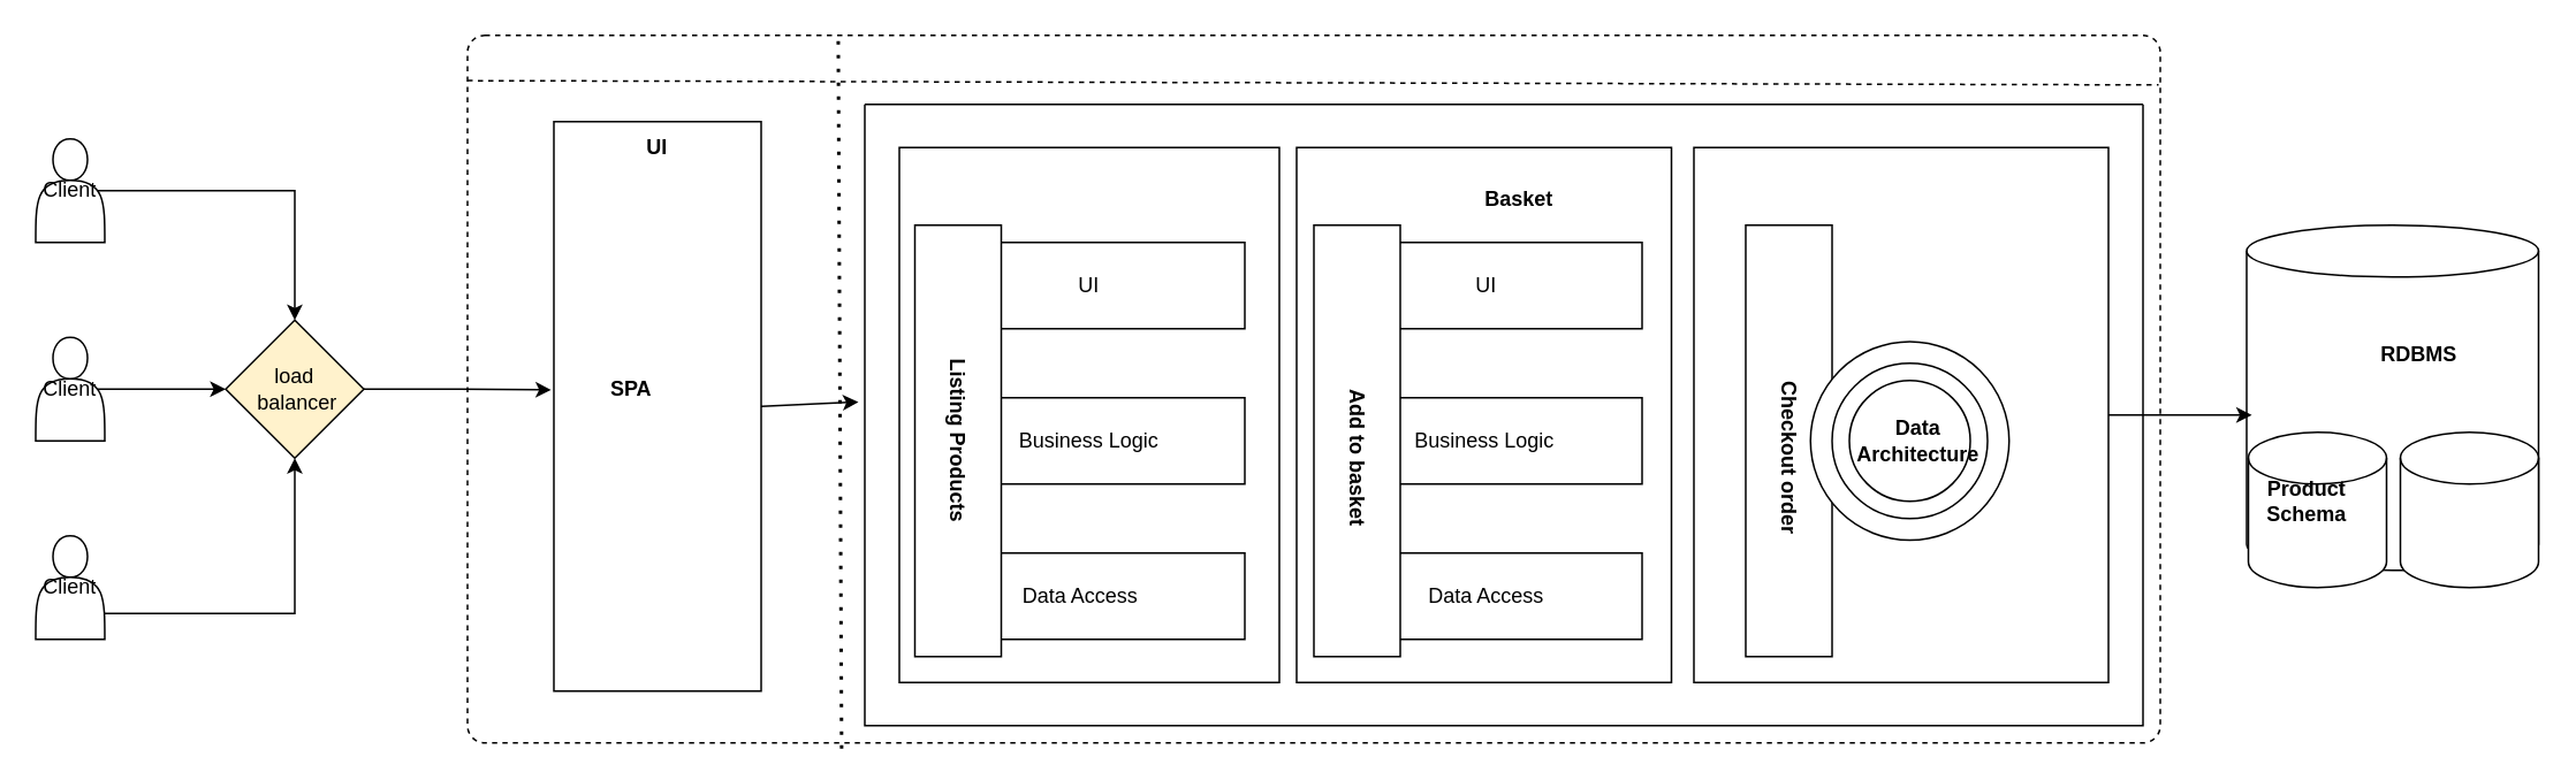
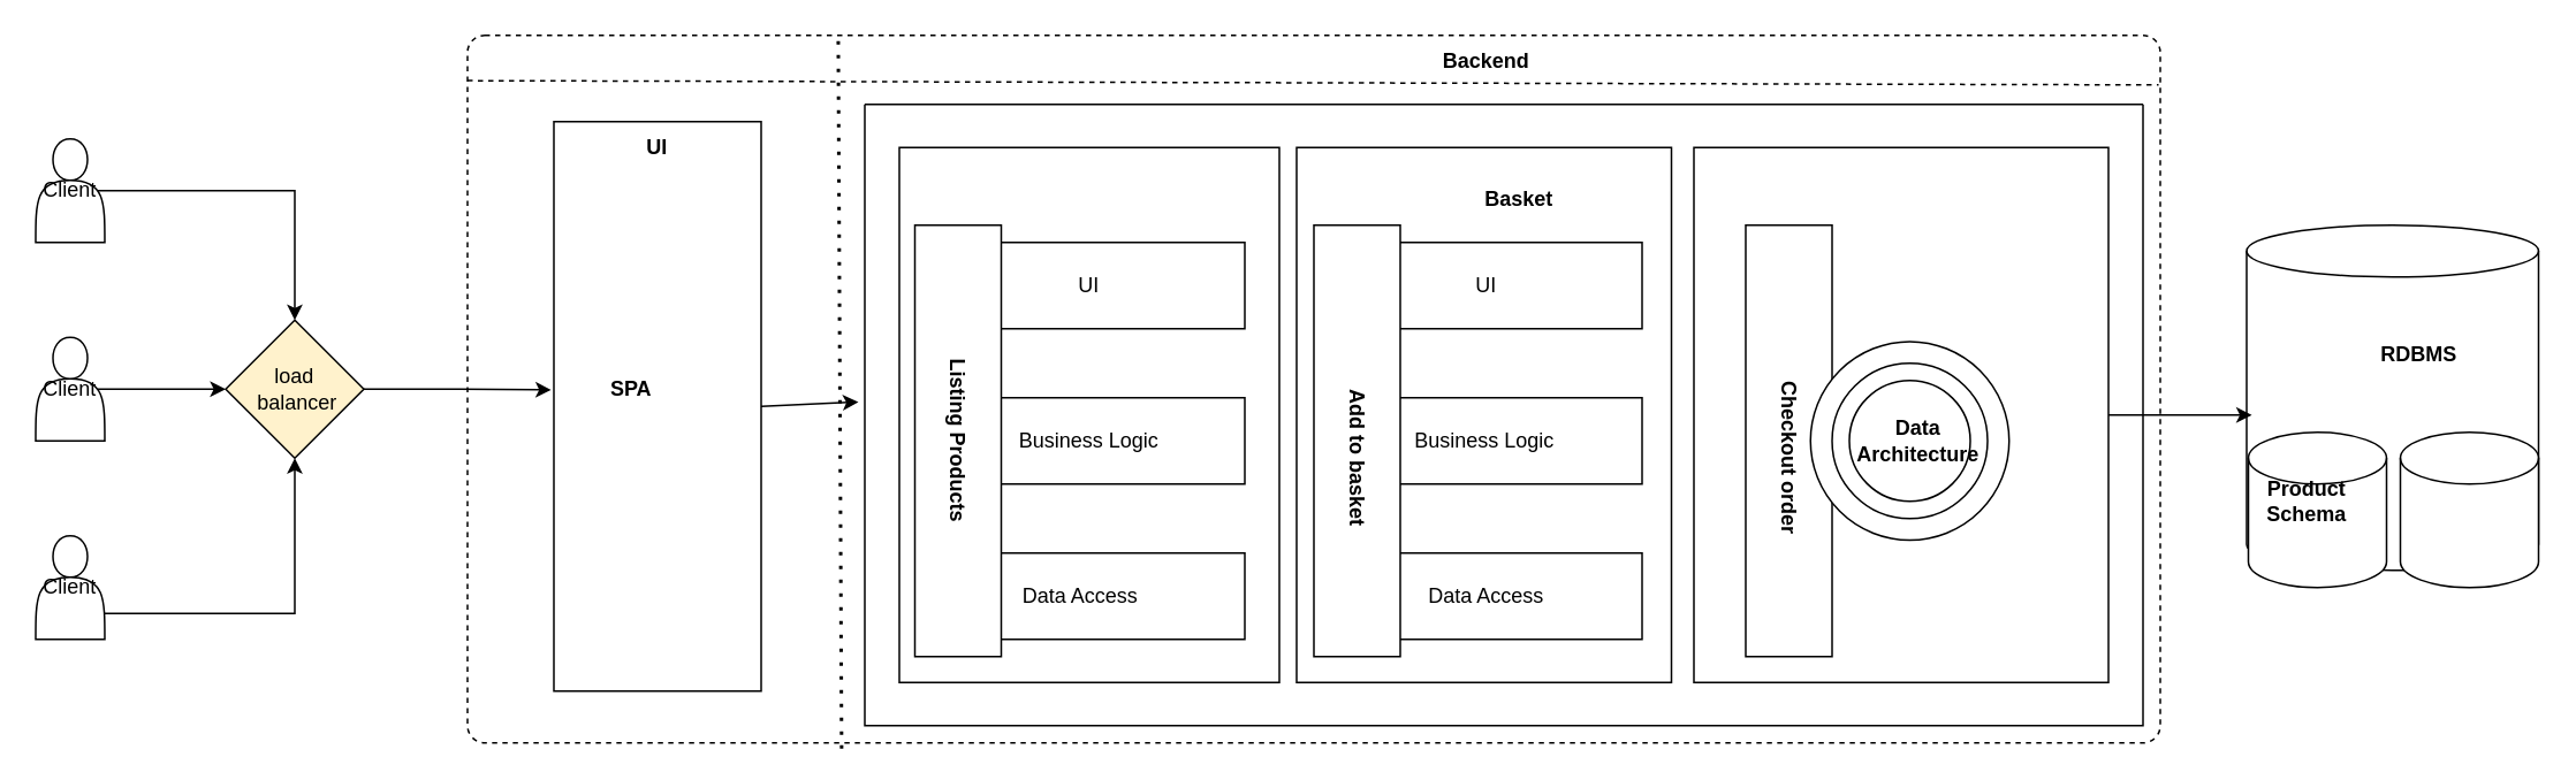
  <mxCell id="0" />
  <mxCell id="1" parent="0" />
  <mxCell id="2" value="" style="html=1;align=center;verticalAlign=top;rounded=1;absoluteArcSize=1;arcSize=20;dashed=1;whiteSpace=wrap;" vertex="1" parent="1"><mxGeometry x="270" y="20" width="980" height="410" as="geometry" /></mxCell>
  <mxCell id="3" value="" style="endArrow=none;dashed=1;html=1;rounded=0;exitX=0;exitY=0.064;exitDx=0;exitDy=0;exitPerimeter=0;entryX=0.999;entryY=0.07;entryDx=0;entryDy=0;entryPerimeter=0;" edge="1" parent="1" source="2" target="2"><mxGeometry width="50" height="50" relative="1" as="geometry"><mxPoint x="630" y="270" as="sourcePoint" /><mxPoint x="680" y="220" as="targetPoint" /></mxGeometry></mxCell>
  <mxCell id="4" value="" style="endArrow=none;dashed=1;html=1;dashPattern=1 3;strokeWidth=2;rounded=0;entryX=0.219;entryY=-0.004;entryDx=0;entryDy=0;entryPerimeter=0;exitX=0.221;exitY=1.008;exitDx=0;exitDy=0;exitPerimeter=0;" edge="1" parent="1" source="2" target="2"><mxGeometry width="50" height="50" relative="1" as="geometry"><mxPoint x="630" y="270" as="sourcePoint" /><mxPoint x="680" y="220" as="targetPoint" /></mxGeometry></mxCell>
+ <mxCell id="5" value="&lt;b&gt;Backend&lt;/b&gt;" style="text;html=1;align=center;verticalAlign=middle;whiteSpace=wrap;rounded=0;" vertex="1" parent="1"><mxGeometry x="830" y="20" width="60" height="30" as="geometry" /></mxCell>
  <mxCell id="6" value="" style="swimlane;startSize=0;" vertex="1" parent="1"><mxGeometry x="500" y="60" width="740" height="360" as="geometry" /></mxCell>
  <mxCell id="7" value="" style="rounded=0;whiteSpace=wrap;html=1;direction=south;" vertex="1" parent="6"><mxGeometry x="20" y="25" width="220" height="310" as="geometry" /></mxCell>
  <mxCell id="8" value="" style="rounded=0;whiteSpace=wrap;html=1;" vertex="1" parent="6"><mxGeometry x="40" y="80" width="180" height="50" as="geometry" /></mxCell>
  <mxCell id="9" value="" style="rounded=0;whiteSpace=wrap;html=1;" vertex="1" parent="6"><mxGeometry x="40" y="170" width="180" height="50" as="geometry" /></mxCell>
  <mxCell id="10" value="" style="rounded=0;whiteSpace=wrap;html=1;" vertex="1" parent="6"><mxGeometry x="40" y="260" width="180" height="50" as="geometry" /></mxCell>
  <mxCell id="11" value="UI" style="text;html=1;align=center;verticalAlign=middle;whiteSpace=wrap;rounded=0;" vertex="1" parent="6"><mxGeometry x="100" y="90" width="60" height="30" as="geometry" /></mxCell>
  <mxCell id="12" value="Business Logic" style="text;html=1;align=center;verticalAlign=middle;whiteSpace=wrap;rounded=0;" vertex="1" parent="6"><mxGeometry x="60" y="180" width="140" height="30" as="geometry" /></mxCell>
  <mxCell id="13" value="Data Access" style="text;html=1;align=center;verticalAlign=middle;whiteSpace=wrap;rounded=0;" vertex="1" parent="6"><mxGeometry x="80" y="270" width="90" height="30" as="geometry" /></mxCell>
  <mxCell id="14" value="" style="rounded=0;whiteSpace=wrap;html=1;direction=south;" vertex="1" parent="6"><mxGeometry x="29" y="70" width="50" height="250" as="geometry" /></mxCell>
  <mxCell id="15" value="&lt;b&gt;Listing Products&lt;/b&gt;" style="text;html=1;align=center;verticalAlign=middle;whiteSpace=wrap;rounded=0;rotation=90;" vertex="1" parent="6"><mxGeometry x="-6" y="180" width="120" height="30" as="geometry" /></mxCell>
  <mxCell id="16" value="" style="rounded=0;whiteSpace=wrap;html=1;direction=south;" vertex="1" parent="1"><mxGeometry x="750" y="85" width="217" height="310" as="geometry" /></mxCell>
  <mxCell id="17" value="" style="rounded=0;whiteSpace=wrap;html=1;direction=south;" vertex="1" parent="1"><mxGeometry x="980" y="85" width="240" height="310" as="geometry" /></mxCell>
  <mxCell id="18" value="&lt;b&gt;Basket&lt;/b&gt;" style="text;html=1;align=center;verticalAlign=middle;whiteSpace=wrap;rounded=0;" vertex="1" parent="1"><mxGeometry x="848.5" y="100" width="60" height="30" as="geometry" /></mxCell>
  <mxCell id="19" value="" style="rounded=0;whiteSpace=wrap;html=1;direction=south;" vertex="1" parent="1"><mxGeometry x="320" y="70" width="120" height="330" as="geometry" /></mxCell>
  <mxCell id="20" value="&lt;b&gt;UI&lt;/b&gt;" style="text;html=1;align=center;verticalAlign=middle;whiteSpace=wrap;rounded=0;" vertex="1" parent="1"><mxGeometry x="350" y="70" width="60" height="30" as="geometry" /></mxCell>
  <mxCell id="21" value="&lt;b&gt;SPA&lt;/b&gt;" style="text;html=1;align=center;verticalAlign=middle;whiteSpace=wrap;rounded=0;" vertex="1" parent="1"><mxGeometry x="335" y="210" width="60" height="30" as="geometry" /></mxCell>
  <mxCell id="22" value="" style="endArrow=classic;html=1;rounded=0;exitX=0.5;exitY=0;exitDx=0;exitDy=0;entryX=-0.005;entryY=0.479;entryDx=0;entryDy=0;entryPerimeter=0;" edge="1" parent="1" source="19" target="6"><mxGeometry width="50" height="50" relative="1" as="geometry"><mxPoint x="780" y="270" as="sourcePoint" /><mxPoint x="830" y="220" as="targetPoint" /></mxGeometry></mxCell>
  <mxCell id="23" value="load&lt;div&gt;&amp;nbsp;balancer&lt;/div&gt;" style="rhombus;whiteSpace=wrap;html=1;fillColor=#fff2cc;" vertex="1" parent="1"><mxGeometry x="130" y="185" width="80" height="80" as="geometry" /></mxCell>
  <mxCell id="24" style="edgeStyle=orthogonalEdgeStyle;rounded=0;orthogonalLoop=1;jettySize=auto;html=1;exitX=0.9;exitY=0.5;exitDx=0;exitDy=0;exitPerimeter=0;entryX=0.5;entryY=0;entryDx=0;entryDy=0;" edge="1" parent="1" source="25" target="23"><mxGeometry relative="1" as="geometry" /></mxCell>
  <mxCell id="25" value="Client" style="shape=actor;whiteSpace=wrap;html=1;" vertex="1" parent="1"><mxGeometry x="20" y="80" width="40" height="60" as="geometry" /></mxCell>
  <mxCell id="26" style="edgeStyle=orthogonalEdgeStyle;rounded=0;orthogonalLoop=1;jettySize=auto;html=1;exitX=0.9;exitY=0.5;exitDx=0;exitDy=0;exitPerimeter=0;entryX=0;entryY=0.5;entryDx=0;entryDy=0;" edge="1" parent="1" source="27" target="23"><mxGeometry relative="1" as="geometry" /></mxCell>
  <mxCell id="27" value="Client" style="shape=actor;whiteSpace=wrap;html=1;" vertex="1" parent="1"><mxGeometry x="20" y="195" width="40" height="60" as="geometry" /></mxCell>
  <mxCell id="28" style="edgeStyle=orthogonalEdgeStyle;rounded=0;orthogonalLoop=1;jettySize=auto;html=1;exitX=1;exitY=0.75;exitDx=0;exitDy=0;entryX=0.5;entryY=1;entryDx=0;entryDy=0;" edge="1" parent="1" source="29" target="23"><mxGeometry relative="1" as="geometry" /></mxCell>
  <mxCell id="29" value="Client" style="shape=actor;whiteSpace=wrap;html=1;" vertex="1" parent="1"><mxGeometry x="20" y="310" width="40" height="60" as="geometry" /></mxCell>
  <mxCell id="30" style="edgeStyle=orthogonalEdgeStyle;rounded=0;orthogonalLoop=1;jettySize=auto;html=1;exitX=1;exitY=0.5;exitDx=0;exitDy=0;entryX=0.471;entryY=1.013;entryDx=0;entryDy=0;entryPerimeter=0;" edge="1" parent="1" source="23" target="19"><mxGeometry relative="1" as="geometry" /></mxCell>
  <mxCell id="31" value="" style="rounded=0;whiteSpace=wrap;html=1;" vertex="1" parent="1"><mxGeometry x="770" y="140" width="180" height="50" as="geometry" /></mxCell>
  <mxCell id="32" value="" style="rounded=0;whiteSpace=wrap;html=1;" vertex="1" parent="1"><mxGeometry x="770" y="230" width="180" height="50" as="geometry" /></mxCell>
  <mxCell id="33" value="" style="rounded=0;whiteSpace=wrap;html=1;" vertex="1" parent="1"><mxGeometry x="770" y="320" width="180" height="50" as="geometry" /></mxCell>
  <mxCell id="34" value="UI" style="text;html=1;align=center;verticalAlign=middle;whiteSpace=wrap;rounded=0;" vertex="1" parent="1"><mxGeometry x="830" y="150" width="60" height="30" as="geometry" /></mxCell>
  <mxCell id="35" value="Business Logic" style="text;html=1;align=center;verticalAlign=middle;whiteSpace=wrap;rounded=0;" vertex="1" parent="1"><mxGeometry x="788.5" y="240" width="140" height="30" as="geometry" /></mxCell>
  <mxCell id="36" value="Data Access" style="text;html=1;align=center;verticalAlign=middle;whiteSpace=wrap;rounded=0;" vertex="1" parent="1"><mxGeometry x="815" y="330" width="90" height="30" as="geometry" /></mxCell>
  <mxCell id="37" value="" style="rounded=0;whiteSpace=wrap;html=1;direction=south;" vertex="1" parent="1"><mxGeometry x="760" y="130" width="50" height="250" as="geometry" /></mxCell>
  <mxCell id="38" value="&lt;b&gt;Add to basket&lt;/b&gt;" style="text;html=1;align=center;verticalAlign=middle;whiteSpace=wrap;rounded=0;rotation=90;" vertex="1" parent="1"><mxGeometry x="725" y="250" width="120" height="30" as="geometry" /></mxCell>
  <mxCell id="39" value="" style="rounded=0;whiteSpace=wrap;html=1;direction=south;" vertex="1" parent="1"><mxGeometry x="1010" y="130" width="50" height="250" as="geometry" /></mxCell>
  <mxCell id="40" value="&lt;b&gt;Checkout order&lt;/b&gt;" style="text;html=1;align=center;verticalAlign=middle;whiteSpace=wrap;rounded=0;rotation=90;" vertex="1" parent="1"><mxGeometry x="975" y="250" width="120" height="30" as="geometry" /></mxCell>
  <mxCell id="41" value="" style="ellipse;whiteSpace=wrap;html=1;aspect=fixed;" vertex="1" parent="1"><mxGeometry x="1047.5" y="197.5" width="115" height="115" as="geometry" /></mxCell>
  <mxCell id="42" value="" style="ellipse;whiteSpace=wrap;html=1;aspect=fixed;" vertex="1" parent="1"><mxGeometry x="1060" y="210" width="90" height="90" as="geometry" /></mxCell>
  <mxCell id="43" value="" style="ellipse;whiteSpace=wrap;html=1;aspect=fixed;" vertex="1" parent="1"><mxGeometry x="1070" y="220" width="70" height="70" as="geometry" /></mxCell>
  <mxCell id="44" value="&lt;b&gt;Data&lt;/b&gt;&lt;div&gt;&lt;b&gt;Architecture&lt;/b&gt;&lt;/div&gt;" style="text;html=1;align=center;verticalAlign=middle;whiteSpace=wrap;rounded=0;" vertex="1" parent="1"><mxGeometry x="1080" y="240" width="60" height="30" as="geometry" /></mxCell>
  <mxCell id="45" value="" style="shape=cylinder3;whiteSpace=wrap;html=1;boundedLbl=1;backgroundOutline=1;size=15;" vertex="1" parent="1"><mxGeometry x="1300" y="130" width="169" height="200" as="geometry" /></mxCell>
  <mxCell id="46" value="&lt;b&gt;RDBMS&lt;/b&gt;" style="text;html=1;align=center;verticalAlign=middle;whiteSpace=wrap;rounded=0;" vertex="1" parent="1"><mxGeometry x="1369.5" y="190" width="60" height="30" as="geometry" /></mxCell>
  <mxCell id="47" value="" style="shape=cylinder3;whiteSpace=wrap;html=1;boundedLbl=1;backgroundOutline=1;size=15;" vertex="1" parent="1"><mxGeometry x="1301" y="250" width="80" height="90" as="geometry" /></mxCell>
  <mxCell id="48" value="" style="shape=cylinder3;whiteSpace=wrap;html=1;boundedLbl=1;backgroundOutline=1;size=15;" vertex="1" parent="1"><mxGeometry x="1389" y="250" width="80" height="90" as="geometry" /></mxCell>
  <mxCell id="49" value="&lt;b&gt;Product&lt;/b&gt;&lt;br&gt;&lt;div&gt;&lt;b&gt;Schema&lt;/b&gt;&lt;/div&gt;" style="text;html=1;align=center;verticalAlign=middle;whiteSpace=wrap;rounded=0;" vertex="1" parent="1"><mxGeometry x="1305" y="275" width="60" height="30" as="geometry" /></mxCell>
  <mxCell id="50" style="edgeStyle=orthogonalEdgeStyle;rounded=0;orthogonalLoop=1;jettySize=auto;html=1;exitX=0.5;exitY=0;exitDx=0;exitDy=0;" edge="1" parent="1" source="17"><mxGeometry relative="1" as="geometry"><mxPoint x="1303" y="240" as="targetPoint" /></mxGeometry></mxCell>
